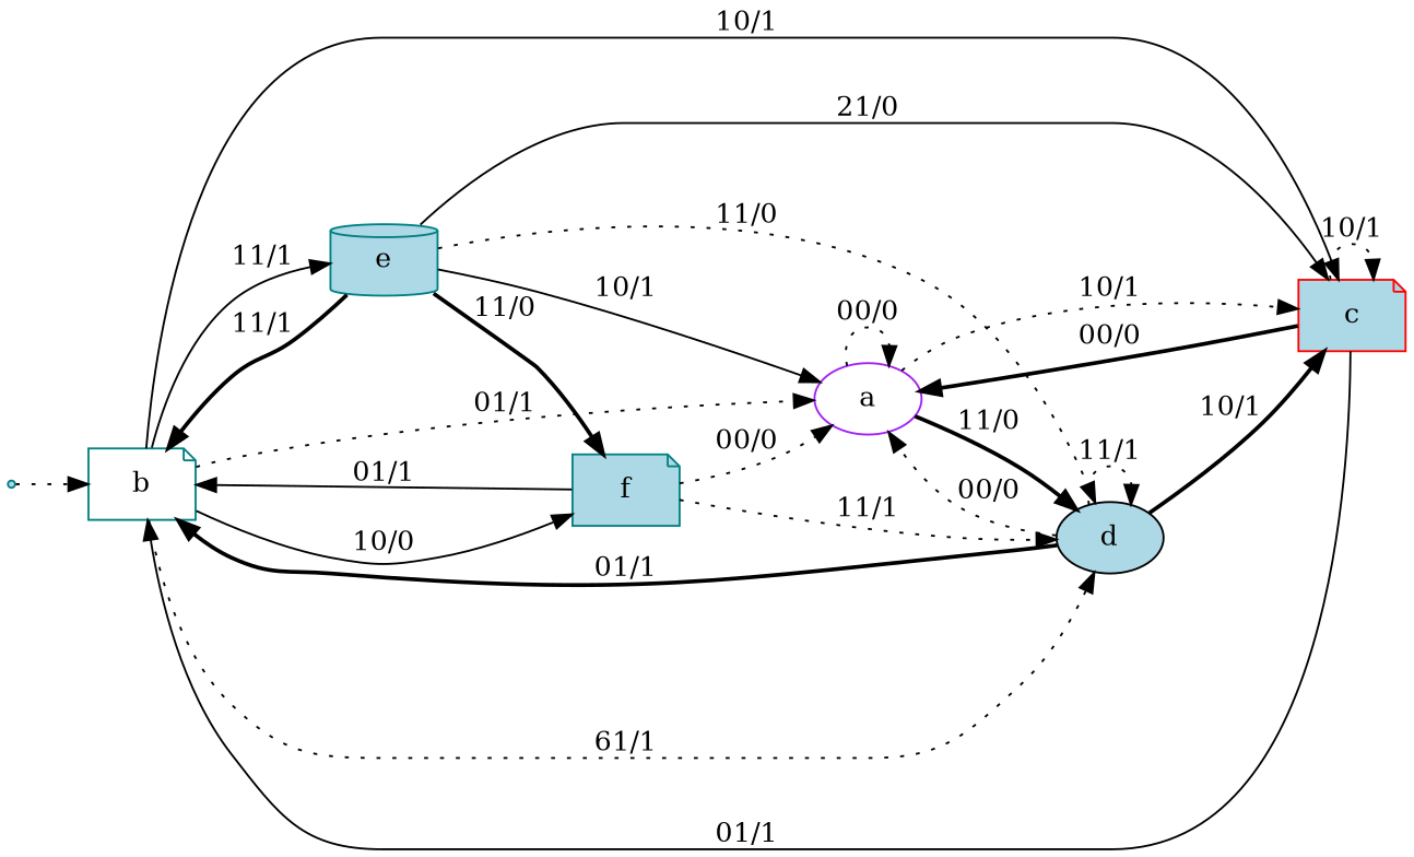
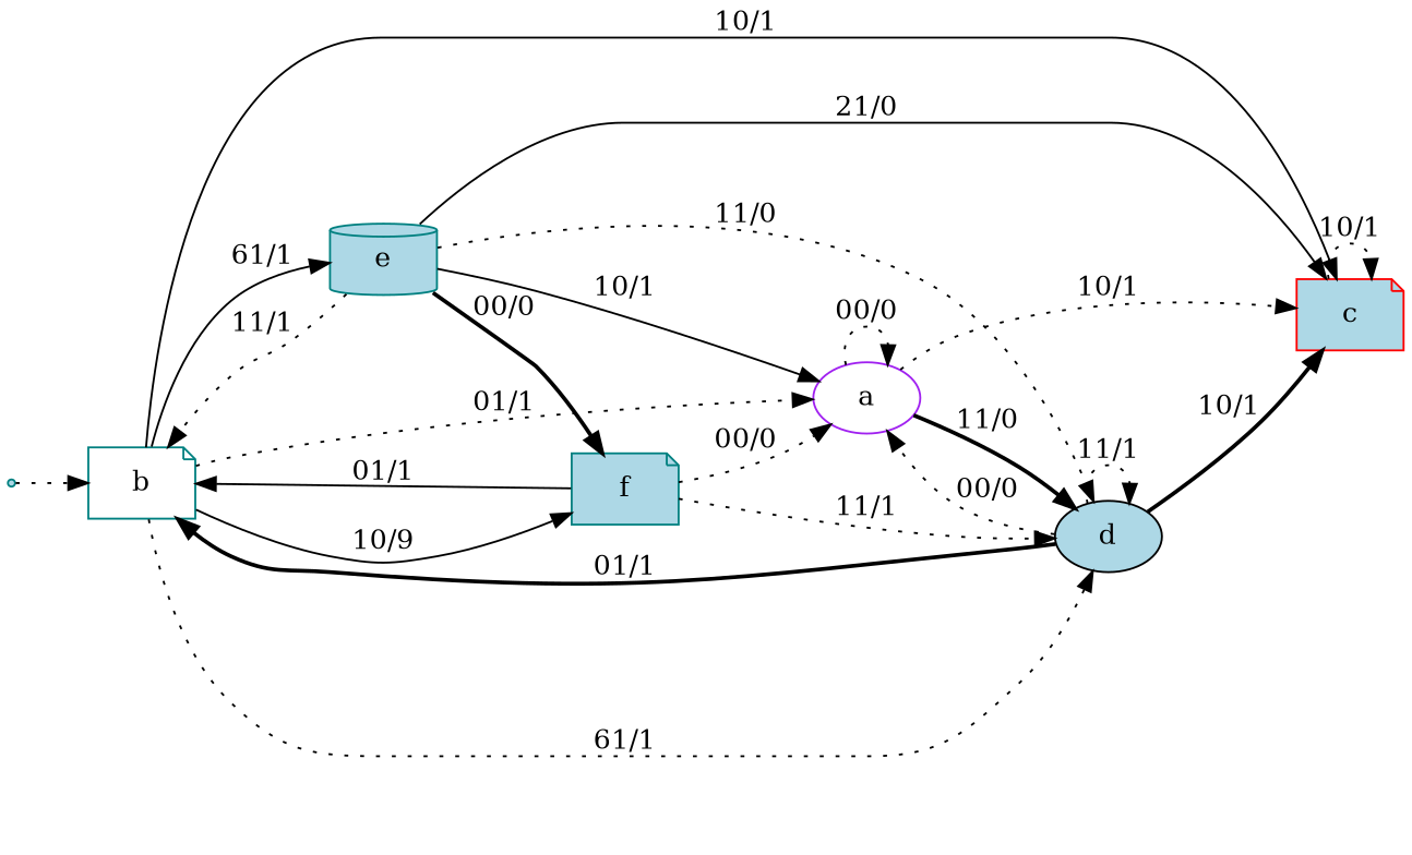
  digraph {
    rankdir=LR
    node [color=teal fillcolor=lightblue shape=note style=filled]
    edge [style=dotted]
    INIT [shape=point]
    n2 [fillcolor=white label=b]
    n3 [color=purple fillcolor=white label=a shape=ellipse]
    n4 [color=red label=c]
    n5 [color=black label=d shape=ellipse]
    n6 [label=e shape=cylinder]
    n7 [label=f]
    INIT -> n2
    n2 -> n3 [label="01/1"]
    n2 -> n4 [label="10/1" style=solid]
    n2 -> n5 [label="61/1"]
-   n2 -> n6 [label="11/1" style=solid]
-   n2 -> n7 [label="10/0" style=solid]
+   n2 -> n6 [label="61/1" style=solid]
+   n2 -> n7 [label="10/9" style=solid]
    n3 -> n3 [label="00/0"]
    n3 -> n4 [label="10/1"]
    n3 -> n5 [label="11/0" style=bold]
-   n4 -> n2 [label="01/1" style=solid]
-   n4 -> n3 [label="00/0" style=bold]
    n4 -> n4 [label="10/1"]
    n5 -> n2 [label="01/1" style=bold]
    n5 -> n3 [label="00/0"]
    n5 -> n4 [label="10/1" style=bold]
    n5 -> n5 [label="11/1"]
-   n6 -> n2 [label="11/1" style=bold]
+   n6 -> n2 [label="11/1"]
    n6 -> n3 [label="10/1" style=solid]
    n6 -> n4 [label="21/0" style=solid]
    n6 -> n5 [label="11/0"]
-   n6 -> n7 [label="11/0" style=bold]
+   n6 -> n7 [label="00/0" style=bold]
    n7 -> n2 [label="01/1" style=solid]
    n7 -> n3 [label="00/0"]
    n7 -> n5 [label="11/1"]
  }
